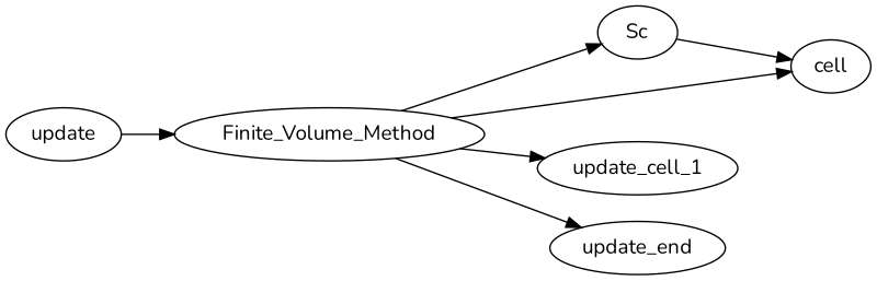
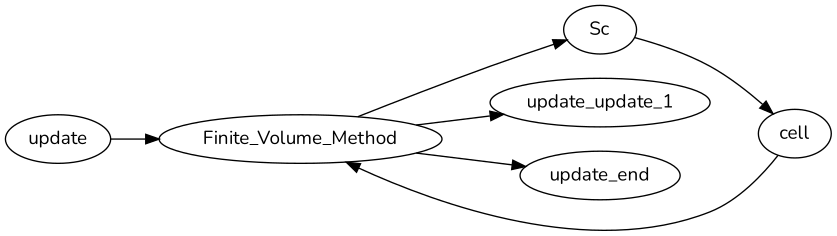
  digraph {
    fontname=Nunito
    rankdir=LR
    node [fontname=Nunito]
    edge [fontname=Nunito]
    Finite_Volume_Method
    Sc
    n3 [label=cell]
-   update_cell_1
+   update_cell_1 [label=update_update_1]
    update_end
    update
    Finite_Volume_Method -> Sc
-   Finite_Volume_Method -> n3
+   n3 -> Finite_Volume_Method
    Finite_Volume_Method -> update_cell_1
    Finite_Volume_Method -> update_end
    Sc -> n3
    update -> Finite_Volume_Method
  }
